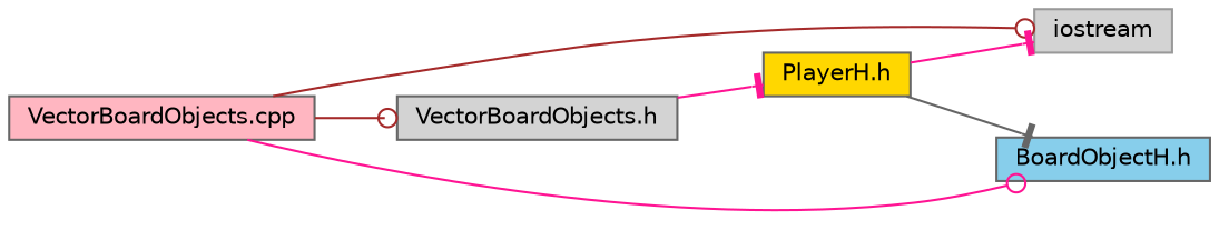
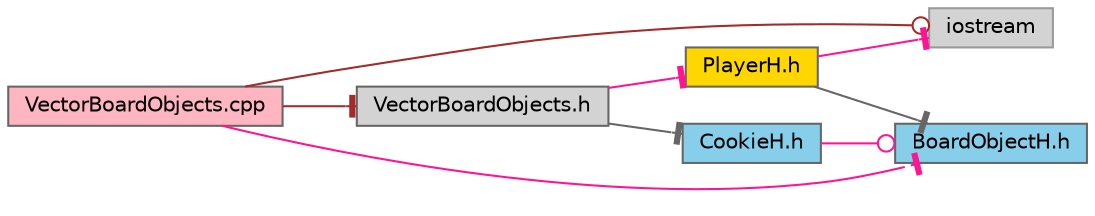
  digraph {
    rankdir=LR
    node [color=grey40 fillcolor=lightgrey fontname=Helvetica fontsize=10 shape=box style=filled]
    edge [arrowhead=tee color=deeppink fontname=Helvetica fontsize=10 labelfontname=Helvetica labelfontsize=10 style=solid]
    n1 [color=gray40 fillcolor=lightpink fontcolor=black height=0.2 label="VectorBoardObjects.cpp" width=0.4]
    n2 [color=grey60 height=0.2 label=iostream width=0.4]
    n3 [height=0.2 label="VectorBoardObjects.h" width=0.4]
    n4 [fillcolor=skyblue height=0.2 label="BoardObjectH.h" width=0.4]
    n5 [fillcolor=gold height=0.2 label="PlayerH.h" width=0.4]
+   n6 [fillcolor=skyblue height=0.2 label="CookieH.h" width=0.4]
    n1 -> n2 [arrowhead=odot color=brown]
-   n1 -> n3 [arrowhead=odot color=brown]
-   n1 -> n4 [arrowhead=odot]
+   n1 -> n3 [color=brown]
+   n1 -> n4
    n3 -> n5
+   n3 -> n6 [color=gray40]
    n5 -> n2
    n5 -> n4 [color=gray40]
+   n6 -> n4 [arrowhead=odot]
  }
